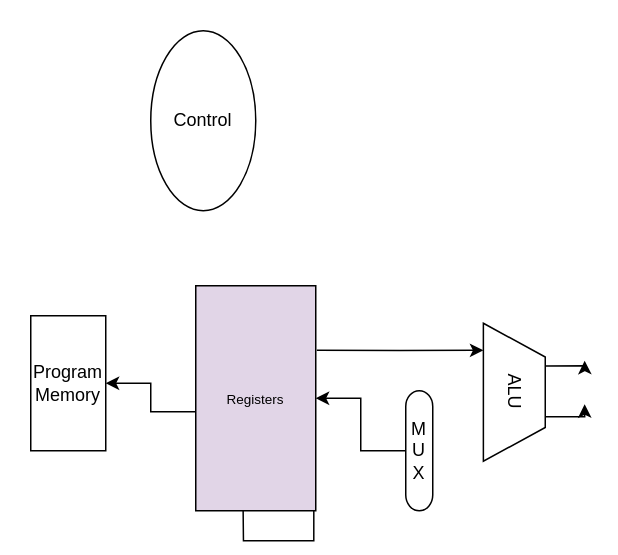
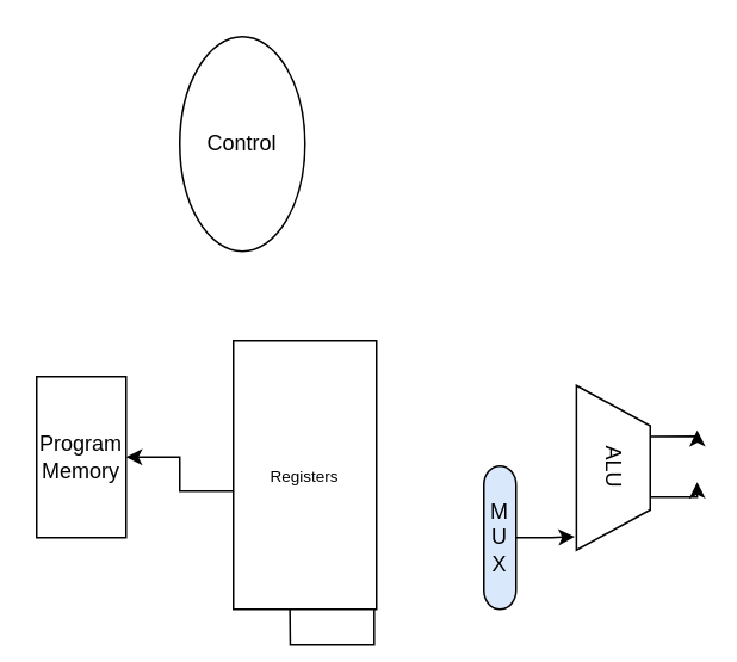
  <mxCell id="0" />
  <mxCell id="1" parent="0" />
  <mxCell id="2" value="Program&lt;br&gt;Memory" style="whiteSpace=wrap;html=1;rounded=0;" parent="1" vertex="1"><mxGeometry x="20" y="210" width="50" height="90" as="geometry" /></mxCell>
  <mxCell id="3" style="edgeStyle=orthogonalEdgeStyle;rounded=0;orthogonalLoop=1;jettySize=auto;html=1;exitX=0.309;exitY=0.018;exitDx=0;exitDy=0;exitPerimeter=0;" edge="1" parent="1" source="5"><mxGeometry relative="1" as="geometry"><mxPoint x="389.25" y="240" as="targetPoint" /><mxPoint x="359.25" y="240" as="sourcePoint" /></mxGeometry></mxCell>
  <mxCell id="4" style="edgeStyle=orthogonalEdgeStyle;rounded=0;orthogonalLoop=1;jettySize=auto;html=1;exitX=0.677;exitY=-0.009;exitDx=0;exitDy=0;exitPerimeter=0;" edge="1" parent="1" source="5"><mxGeometry relative="1" as="geometry"><mxPoint x="389.25" y="269" as="targetPoint" /></mxGeometry></mxCell>
  <mxCell id="5" value="ALU" style="shape=trapezoid;perimeter=trapezoidPerimeter;whiteSpace=wrap;html=1;fixedSize=1;rotation=90;size=22.5;rounded=0;shadow=0;" parent="1" vertex="1"><mxGeometry x="296.38" y="240.38" width="92" height="41.25" as="geometry" /></mxCell>
- <mxCell id="6" value="M&lt;br&gt;U&lt;br&gt;X" style="rounded=1;whiteSpace=wrap;html=1;imageHeight=24;arcSize=58;rotation=0;" vertex="1" parent="1"><mxGeometry x="270" y="260" width="18" height="80" as="geometry" /></mxCell>
+ <mxCell id="6" value="M&lt;br&gt;U&lt;br&gt;X" style="rounded=1;whiteSpace=wrap;html=1;imageHeight=24;arcSize=58;rotation=0;fillColor=#dae8fc;" vertex="1" parent="1"><mxGeometry x="270" y="260" width="18" height="80" as="geometry" /></mxCell>
  <mxCell id="7" style="edgeStyle=orthogonalEdgeStyle;rounded=0;orthogonalLoop=1;jettySize=auto;html=1;exitX=0.984;exitY=0.563;exitDx=0;exitDy=0;exitPerimeter=0;" edge="1" parent="1" source="12"><mxGeometry relative="1" as="geometry"><mxPoint x="161.28" y="310" as="targetPoint" /><mxPoint x="120" y="214.45" as="sourcePoint" /></mxGeometry></mxCell>
  <mxCell id="8" style="edgeStyle=orthogonalEdgeStyle;rounded=0;orthogonalLoop=1;jettySize=auto;html=1;exitX=0.978;exitY=0.56;exitDx=0;exitDy=0;exitPerimeter=0;" edge="1" parent="1" source="12" target="2"><mxGeometry relative="1" as="geometry" /></mxCell>
- <mxCell id="9" style="edgeStyle=orthogonalEdgeStyle;rounded=0;orthogonalLoop=1;jettySize=auto;html=1;" edge="1" parent="1" source="6" target="12"><mxGeometry relative="1" as="geometry" /></mxCell>
- <mxCell id="10" style="edgeStyle=orthogonalEdgeStyle;rounded=0;orthogonalLoop=1;jettySize=auto;html=1;entryX=0.196;entryY=1;entryDx=0;entryDy=0;entryPerimeter=0;exitX=1.009;exitY=0.287;exitDx=0;exitDy=0;exitPerimeter=0;" edge="1" parent="1" source="12" target="5"><mxGeometry relative="1" as="geometry" /></mxCell>
+ <mxCell id="9" style="edgeStyle=orthogonalEdgeStyle;rounded=0;orthogonalLoop=1;jettySize=auto;html=1;entryX=0.918;entryY=1.024;entryDx=0;entryDy=0;entryPerimeter=0;" edge="1" parent="1" source="6" target="5"><mxGeometry relative="1" as="geometry" /></mxCell>
  <mxCell id="11" value="" style="edgeStyle=orthogonalEdgeStyle;rounded=0;orthogonalLoop=1;jettySize=auto;html=1;exitX=0.984;exitY=0.563;exitDx=0;exitDy=0;exitPerimeter=0;" edge="1" parent="1" target="12"><mxGeometry relative="1" as="geometry"><mxPoint x="231.28" y="370" as="targetPoint" /><mxPoint x="190" y="274.45" as="sourcePoint" /></mxGeometry></mxCell>
- <mxCell id="12" value="&lt;font style=&quot;font-size: 9px;&quot;&gt;Registers&lt;/font&gt;" style="rounded=0;whiteSpace=wrap;html=1;fillColor=#e1d5e7;" vertex="1" parent="1"><mxGeometry x="130" y="190" width="80" height="150" as="geometry" /></mxCell>
+ <mxCell id="12" value="&lt;font style=&quot;font-size: 9px;&quot;&gt;Registers&lt;/font&gt;" style="rounded=0;whiteSpace=wrap;html=1;" vertex="1" parent="1"><mxGeometry x="130" y="190" width="80" height="150" as="geometry" /></mxCell>
  <mxCell id="13" value="Control" style="ellipse;whiteSpace=wrap;html=1;" vertex="1" parent="1"><mxGeometry x="100" y="20" width="70" height="120" as="geometry" /></mxCell>
